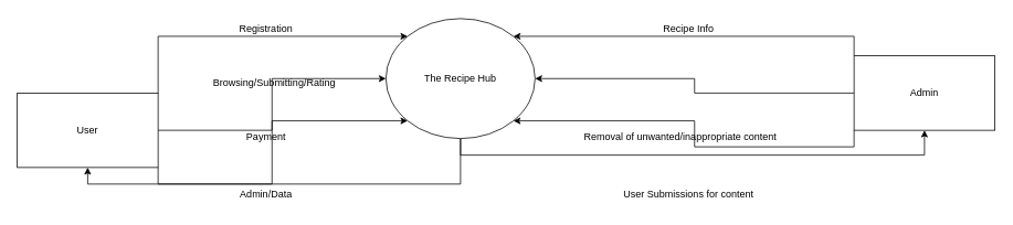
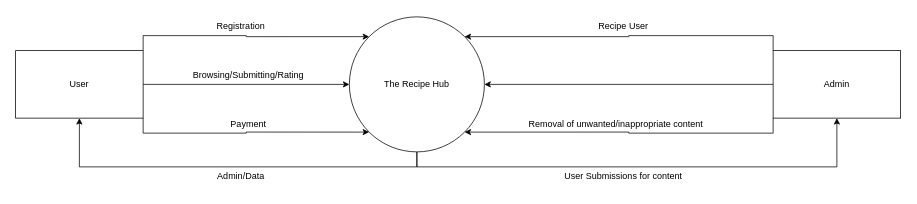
  <mxCell id="0" />
  <mxCell id="1" parent="0" />
  <mxCell id="2" style="edgeStyle=orthogonalEdgeStyle;rounded=0;orthogonalLoop=1;jettySize=auto;html=1;exitX=1;exitY=0;exitDx=0;exitDy=0;entryX=0;entryY=0;entryDx=0;entryDy=0;" edge="1" parent="1" source="5" target="8"><mxGeometry relative="1" as="geometry" /></mxCell>
  <mxCell id="3" style="edgeStyle=orthogonalEdgeStyle;rounded=0;orthogonalLoop=1;jettySize=auto;html=1;exitX=1;exitY=0.5;exitDx=0;exitDy=0;" edge="1" parent="1" source="5" target="8"><mxGeometry relative="1" as="geometry" /></mxCell>
  <mxCell id="4" style="edgeStyle=orthogonalEdgeStyle;rounded=0;orthogonalLoop=1;jettySize=auto;html=1;exitX=1;exitY=1;exitDx=0;exitDy=0;entryX=0;entryY=1;entryDx=0;entryDy=0;" edge="1" parent="1" source="5" target="8"><mxGeometry relative="1" as="geometry" /></mxCell>
- <mxCell id="5" value="User" style="rounded=0;whiteSpace=wrap;html=1;" vertex="1" parent="1"><mxGeometry x="20" y="112" width="170" height="90" as="geometry" /></mxCell>
+ <mxCell id="5" value="User" style="rounded=0;whiteSpace=wrap;html=1;" vertex="1" parent="1"><mxGeometry x="20" y="67" width="170" height="90" as="geometry" /></mxCell>
  <mxCell id="6" style="edgeStyle=orthogonalEdgeStyle;rounded=0;orthogonalLoop=1;jettySize=auto;html=1;exitX=0.5;exitY=1;exitDx=0;exitDy=0;entryX=0.5;entryY=1;entryDx=0;entryDy=0;" edge="1" parent="1" source="8" target="5"><mxGeometry relative="1" as="geometry" /></mxCell>
  <mxCell id="7" style="edgeStyle=orthogonalEdgeStyle;rounded=0;orthogonalLoop=1;jettySize=auto;html=1;exitX=0.5;exitY=1;exitDx=0;exitDy=0;entryX=0.5;entryY=1;entryDx=0;entryDy=0;" edge="1" parent="1" source="8" target="12"><mxGeometry relative="1" as="geometry" /></mxCell>
- <mxCell id="8" value="The Recipe Hub" style="ellipse;whiteSpace=wrap;html=1;aspect=fixed;" vertex="1" parent="1"><mxGeometry x="465" y="22" width="180" height="145" as="geometry" /></mxCell>
+ <mxCell id="8" value="The Recipe Hub" style="ellipse;whiteSpace=wrap;html=1;aspect=fixed;" vertex="1" parent="1"><mxGeometry x="465" y="22" width="180" height="180" as="geometry" /></mxCell>
  <mxCell id="9" style="edgeStyle=orthogonalEdgeStyle;rounded=0;orthogonalLoop=1;jettySize=auto;html=1;exitX=0;exitY=0;exitDx=0;exitDy=0;entryX=1;entryY=0;entryDx=0;entryDy=0;" edge="1" parent="1" source="12" target="8"><mxGeometry relative="1" as="geometry" /></mxCell>
  <mxCell id="10" style="edgeStyle=orthogonalEdgeStyle;rounded=0;orthogonalLoop=1;jettySize=auto;html=1;exitX=0;exitY=0.5;exitDx=0;exitDy=0;" edge="1" parent="1" source="12" target="8"><mxGeometry relative="1" as="geometry" /></mxCell>
  <mxCell id="11" style="edgeStyle=orthogonalEdgeStyle;rounded=0;orthogonalLoop=1;jettySize=auto;html=1;exitX=0;exitY=1;exitDx=0;exitDy=0;entryX=1;entryY=1;entryDx=0;entryDy=0;" edge="1" parent="1" source="12" target="8"><mxGeometry relative="1" as="geometry" /></mxCell>
  <mxCell id="12" value="Admin" style="rounded=0;whiteSpace=wrap;html=1;" vertex="1" parent="1"><mxGeometry x="1030" y="67" width="170" height="90" as="geometry" /></mxCell>
  <mxCell id="13" value="Registration" style="text;html=1;align=center;verticalAlign=middle;resizable=0;points=[];autosize=1;strokeColor=none;fillColor=none;" vertex="1" parent="1"><mxGeometry x="275" y="20" width="90" height="30" as="geometry" /></mxCell>
- <mxCell id="14" value="Payment" style="text;html=1;align=center;verticalAlign=middle;resizable=0;points=[];autosize=1;strokeColor=none;fillColor=none;" vertex="1" parent="1"><mxGeometry x="285" y="150" width="70" height="30" as="geometry" /></mxCell>
+ <mxCell id="14" value="Payment" style="text;html=1;align=center;verticalAlign=middle;resizable=0;points=[];autosize=1;strokeColor=none;fillColor=none;" vertex="1" parent="1"><mxGeometry x="295" y="150" width="70" height="30" as="geometry" /></mxCell>
  <mxCell id="15" value="Admin/Data" style="text;html=1;align=center;verticalAlign=middle;resizable=0;points=[];autosize=1;strokeColor=none;fillColor=none;" vertex="1" parent="1"><mxGeometry x="270" y="220" width="100" height="30" as="geometry" /></mxCell>
  <mxCell id="16" value="Browsing/Submitting/Rating" style="text;html=1;align=center;verticalAlign=middle;resizable=0;points=[];autosize=1;strokeColor=none;fillColor=none;" vertex="1" parent="1"><mxGeometry x="245" y="85" width="170" height="30" as="geometry" /></mxCell>
- <mxCell id="17" value="Recipe Info" style="text;html=1;align=center;verticalAlign=middle;resizable=0;points=[];autosize=1;strokeColor=none;fillColor=none;" vertex="1" parent="1"><mxGeometry x="790" y="20" width="80" height="30" as="geometry" /></mxCell>
+ <mxCell id="17" value="Recipe User" style="text;html=1;align=center;verticalAlign=middle;resizable=0;points=[];autosize=1;strokeColor=none;fillColor=none;" vertex="1" parent="1"><mxGeometry x="790" y="20" width="80" height="30" as="geometry" /></mxCell>
  <mxCell id="18" value="Removal of unwanted/inappropriate content" style="text;html=1;align=center;verticalAlign=middle;resizable=0;points=[];autosize=1;strokeColor=none;fillColor=none;" vertex="1" parent="1"><mxGeometry x="690" y="150" width="260" height="30" as="geometry" /></mxCell>
  <mxCell id="19" value="User Submissions for content" style="text;html=1;align=center;verticalAlign=middle;resizable=0;points=[];autosize=1;strokeColor=none;fillColor=none;" vertex="1" parent="1"><mxGeometry x="735" y="220" width="190" height="30" as="geometry" /></mxCell>
